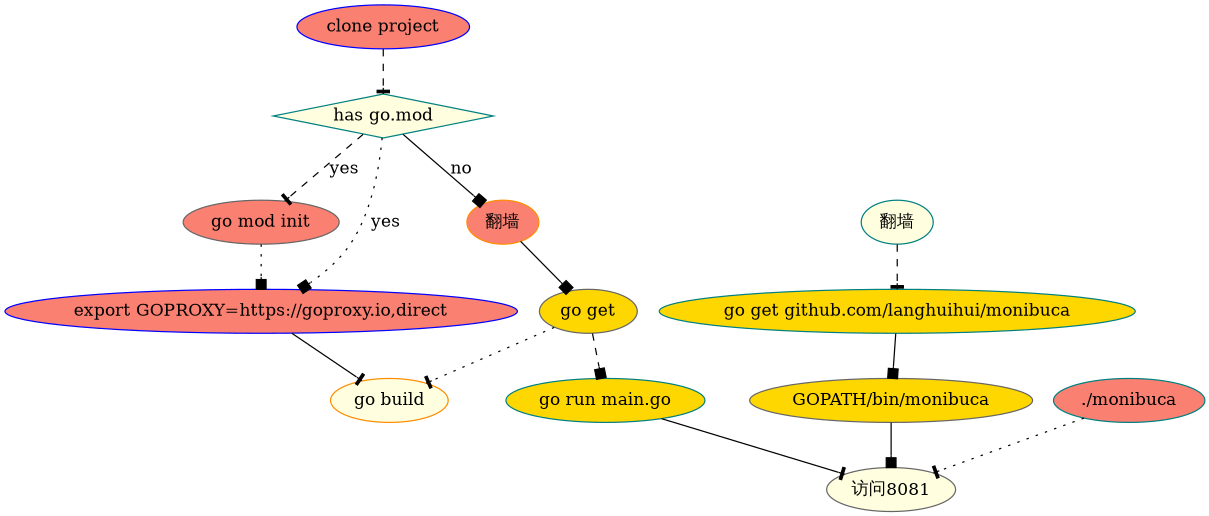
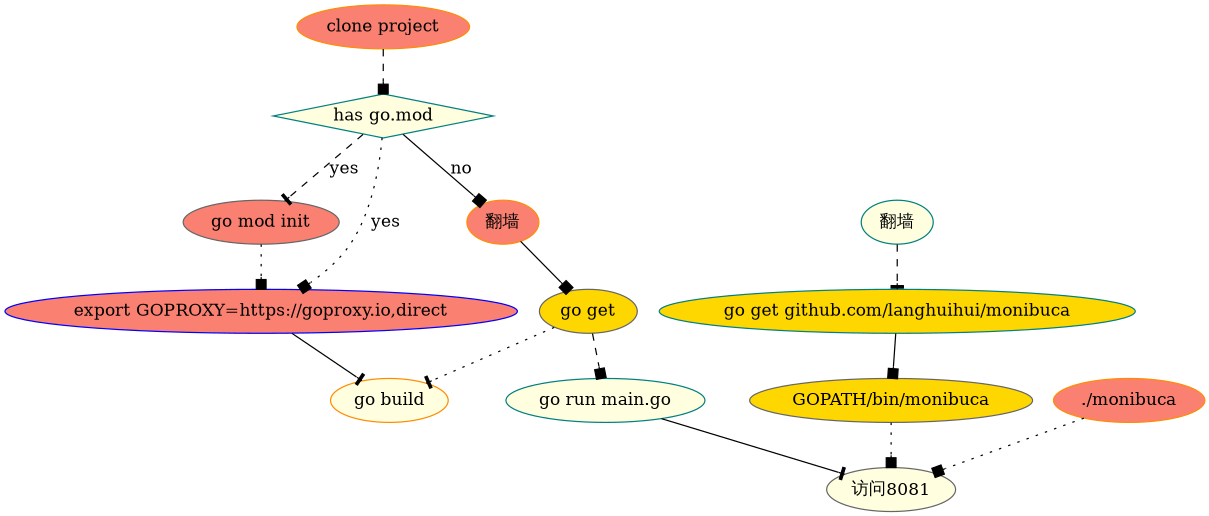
  digraph {
    node [color=teal fillcolor=salmon style=filled]
    edge [arrowhead=box style=solid]
    n1 [color=darkorange label="翻墙"]
    n2 [color=gray40 fillcolor=gold label="go get"]
    n3 [color=darkorange fillcolor=lightyellow label="go build"]
-   n4 [fillcolor=gold label="go run main.go"]
+   n4 [fillcolor=lightyellow label="go run main.go"]
    n5 [fillcolor=lightyellow label="翻墙"]
    n6 [fillcolor=gold label="go get github.com/langhuihui/monibuca"]
    n7 [color=gray40 fillcolor=gold label="GOPATH/bin/monibuca"]
    n8 [color=gray40 fillcolor=lightyellow label="访问8081"]
    n9 [color=blue label="export GOPROXY=https://goproxy.io,direct"]
-   n10 [label="./monibuca"]
+   n10 [color=darkorange label="./monibuca"]
    n11 [color=gray40 label="go mod init"]
-   n12 [color=blue label="clone project"]
+   n12 [color=darkorange label="clone project"]
    n13 [fillcolor=lightyellow label="has go.mod" shape=diamond]
    n1 -> n2
    n2 -> n3 [arrowhead=tee style=dotted]
    n2 -> n4 [style=dashed]
    n4 -> n8 [arrowhead=tee]
    n5 -> n6 [arrowhead=tee style=dashed]
    n6 -> n7
-   n7 -> n8
+   n7 -> n8 [style=dotted]
    n9 -> n3 [arrowhead=tee]
-   n10 -> n8 [arrowhead=tee style=dotted]
+   n10 -> n8 [style=dotted]
    n11 -> n9 [style=dotted]
-   n12 -> n13 [arrowhead=tee style=dashed]
+   n12 -> n13 [style=dashed]
    n13 -> n1 [label=no]
    n13 -> n9 [label=yes style=dotted]
    n13 -> n11 [arrowhead=tee label=yes style=dashed]
  }
